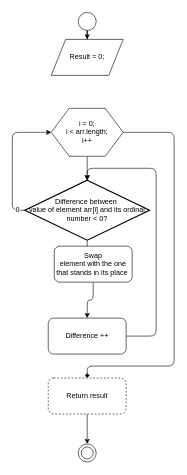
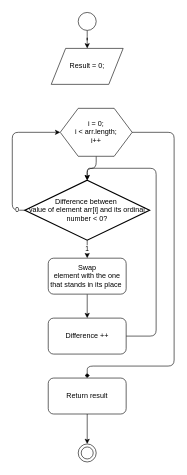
  <mxCell id="0" />
  <mxCell id="1" parent="0" />
  <mxCell id="2" style="edgeStyle=orthogonalEdgeStyle;rounded=1;comic=0;jumpStyle=arc;orthogonalLoop=1;jettySize=auto;html=1;entryX=0.5;entryY=0;entryDx=0;entryDy=0;strokeColor=#000000;strokeWidth=1;fontColor=#000000;" parent="1" source="3" target="4" edge="1"><mxGeometry relative="1" as="geometry" /></mxCell>
  <mxCell id="3" value="" style="ellipse;whiteSpace=wrap;html=1;aspect=fixed;labelBackgroundColor=none;fontColor=#000000;" parent="1" vertex="1"><mxGeometry x="130" y="20" width="30" height="30" as="geometry" /></mxCell>
- <mxCell id="4" value="Result = 0;" style="shape=parallelogram;perimeter=parallelogramPerimeter;whiteSpace=wrap;html=1;labelBackgroundColor=none;fontColor=#000000;" parent="1" vertex="1"><mxGeometry x="85" y="65" width="120" height="60" as="geometry" /></mxCell>
+ <mxCell id="4" value="Result = 0;" style="shape=parallelogram;perimeter=parallelogramPerimeter;whiteSpace=wrap;html=1;labelBackgroundColor=none;fontColor=#000000;" parent="1" vertex="1"><mxGeometry x="85" y="80" width="120" height="60" as="geometry" /></mxCell>
  <mxCell id="5" style="edgeStyle=orthogonalEdgeStyle;rounded=1;comic=0;jumpStyle=arc;orthogonalLoop=1;jettySize=auto;html=1;strokeColor=#000000;strokeWidth=1;fontColor=#000000;entryX=0.5;entryY=0;entryDx=0;entryDy=0;entryPerimeter=0;" parent="1" source="7" target="10" edge="1"><mxGeometry relative="1" as="geometry"><mxPoint x="145" y="310" as="targetPoint" /></mxGeometry></mxCell>
  <mxCell id="6" style="edgeStyle=orthogonalEdgeStyle;rounded=1;comic=0;jumpStyle=arc;orthogonalLoop=1;jettySize=auto;html=1;strokeColor=#000000;strokeWidth=1;fontColor=#000000;entryX=0.5;entryY=0;entryDx=0;entryDy=0;endArrow=diamond;" parent="1" source="7" target="16" edge="1"><mxGeometry relative="1" as="geometry"><Array as="points"><mxPoint x="290" y="220" /><mxPoint x="290" y="610" /><mxPoint x="145" y="610" /></Array></mxGeometry></mxCell>
- <mxCell id="7" value="i = 0;&lt;br&gt;i &amp;lt; arr.length;&lt;br&gt;i++" style="shape=hexagon;perimeter=hexagonPerimeter2;whiteSpace=wrap;html=1;labelBackgroundColor=none;fontColor=#000000;" parent="1" vertex="1"><mxGeometry x="85" y="180" width="120" height="80" as="geometry" /></mxCell>
+ <mxCell id="7" value="i = 0;&lt;br&gt;i &amp;lt; arr.length;&lt;br&gt;i++" style="shape=hexagon;perimeter=hexagonPerimeter2;whiteSpace=wrap;html=1;labelBackgroundColor=none;fontColor=#000000;" parent="1" vertex="1"><mxGeometry x="100" y="180" width="120" height="80" as="geometry" /></mxCell>
  <mxCell id="8" value="0" style="edgeStyle=orthogonalEdgeStyle;rounded=1;comic=0;jumpStyle=arc;orthogonalLoop=1;jettySize=auto;html=1;entryX=0;entryY=0.5;entryDx=0;entryDy=0;strokeColor=#000000;strokeWidth=1;fontColor=#000000;" parent="1" source="10" target="7" edge="1"><mxGeometry x="-0.885" relative="1" as="geometry"><Array as="points"><mxPoint x="20" y="350" /><mxPoint x="20" y="220" /></Array><mxPoint as="offset" /></mxGeometry></mxCell>
  <mxCell id="9" value="1" style="edgeStyle=orthogonalEdgeStyle;rounded=1;comic=0;jumpStyle=arc;orthogonalLoop=1;jettySize=auto;html=1;entryX=0.5;entryY=0;entryDx=0;entryDy=0;strokeColor=#000000;strokeWidth=1;fontColor=#000000;" parent="1" source="10" target="13" edge="1"><mxGeometry relative="1" as="geometry" /></mxCell>
  <mxCell id="10" value="&lt;div&gt;Difference between&amp;nbsp;&lt;/div&gt;&lt;div&gt;value of element arr[i] and its&amp;nbsp;&lt;span&gt;ordinal number &amp;lt; 0?&lt;/span&gt;&lt;/div&gt;" style="strokeWidth=2;html=1;shape=mxgraph.flowchart.decision;whiteSpace=wrap;labelBackgroundColor=none;fontColor=#000000;align=center;" parent="1" vertex="1"><mxGeometry x="41" y="300" width="208" height="100" as="geometry" /></mxCell>
  <mxCell id="11" style="edgeStyle=orthogonalEdgeStyle;rounded=1;comic=0;jumpStyle=arc;orthogonalLoop=1;jettySize=auto;html=1;strokeColor=#000000;strokeWidth=1;fontColor=#000000;exitX=1;exitY=0.5;exitDx=0;exitDy=0;" parent="1" source="14" edge="1"><mxGeometry relative="1" as="geometry"><mxPoint x="145" y="300" as="targetPoint" /><Array as="points"><mxPoint x="260" y="560" /><mxPoint x="260" y="280" /><mxPoint x="145" y="280" /></Array></mxGeometry></mxCell>
  <mxCell id="12" style="edgeStyle=orthogonalEdgeStyle;rounded=1;comic=0;jumpStyle=arc;orthogonalLoop=1;jettySize=auto;html=1;entryX=0.5;entryY=0;entryDx=0;entryDy=0;strokeColor=#000000;strokeWidth=1;fontColor=#000000;" parent="1" source="13" target="14" edge="1"><mxGeometry relative="1" as="geometry" /></mxCell>
- <mxCell id="13" value="&lt;div&gt;Swap&lt;/div&gt;&lt;span&gt;element with the one that stands in its place&lt;/span&gt;&amp;nbsp;" style="rounded=1;whiteSpace=wrap;html=1;labelBackgroundColor=none;fontColor=#000000;" parent="1" vertex="1"><mxGeometry x="90" y="410" width="130" height="60" as="geometry" /></mxCell>
+ <mxCell id="13" value="&lt;div&gt;Swap&lt;/div&gt;&lt;span&gt;element with the one that stands in its place&lt;/span&gt;&amp;nbsp;" style="rounded=1;whiteSpace=wrap;html=1;labelBackgroundColor=none;fontColor=#000000;" parent="1" vertex="1"><mxGeometry x="80" y="430" width="130" height="60" as="geometry" /></mxCell>
  <mxCell id="14" value="Difference ++" style="rounded=1;whiteSpace=wrap;html=1;labelBackgroundColor=none;fontColor=#000000;" parent="1" vertex="1"><mxGeometry x="80" y="530" width="130" height="60" as="geometry" /></mxCell>
  <mxCell id="15" style="edgeStyle=orthogonalEdgeStyle;rounded=1;comic=0;jumpStyle=arc;orthogonalLoop=1;jettySize=auto;html=1;entryX=0.5;entryY=0;entryDx=0;entryDy=0;strokeColor=#000000;strokeWidth=1;fontColor=#000000;" parent="1" source="16" target="17" edge="1"><mxGeometry relative="1" as="geometry" /></mxCell>
- <mxCell id="16" value="Return result" style="rounded=1;whiteSpace=wrap;html=1;labelBackgroundColor=none;fontColor=#000000;dashed=1;" parent="1" vertex="1"><mxGeometry x="80" y="630" width="130" height="60" as="geometry" /></mxCell>
+ <mxCell id="16" value="Return result" style="rounded=1;whiteSpace=wrap;html=1;labelBackgroundColor=none;fontColor=#000000;" parent="1" vertex="1"><mxGeometry x="80" y="630" width="130" height="60" as="geometry" /></mxCell>
  <mxCell id="17" value="" style="ellipse;whiteSpace=wrap;html=1;aspect=fixed;labelBackgroundColor=none;fontColor=#000000;" parent="1" vertex="1"><mxGeometry x="130" y="740" width="30" height="30" as="geometry" /></mxCell>
  <mxCell id="18" value="" style="ellipse;whiteSpace=wrap;html=1;aspect=fixed;labelBackgroundColor=none;fontColor=#000000;" parent="1" vertex="1"><mxGeometry x="135" y="745" width="20" height="20" as="geometry" /></mxCell>
